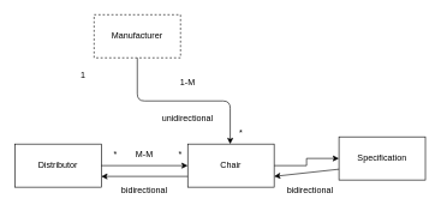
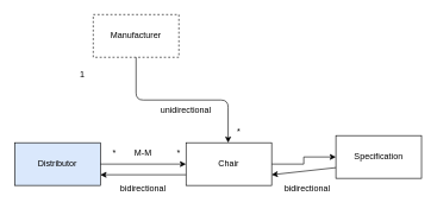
  <mxCell id="0" />
  <mxCell id="1" parent="0" />
  <mxCell id="2" style="edgeStyle=orthogonalEdgeStyle;rounded=0;orthogonalLoop=1;jettySize=auto;html=1;entryX=0;entryY=0.5;entryDx=0;entryDy=0;" parent="1" source="3" target="7" edge="1"><mxGeometry relative="1" as="geometry" /></mxCell>
  <mxCell id="3" value="Chair" style="rounded=0;whiteSpace=wrap;html=1;sketch=0;" parent="1" vertex="1"><mxGeometry x="260" y="200" width="120" height="60" as="geometry" /></mxCell>
  <mxCell id="4" value="Manufacturer" style="rounded=0;whiteSpace=wrap;html=1;sketch=0;dashed=1;" parent="1" vertex="1"><mxGeometry x="130" y="20" width="120" height="60" as="geometry" /></mxCell>
  <mxCell id="5" value="" style="endArrow=classic;html=1;rounded=1;sketch=0;edgeStyle=elbowEdgeStyle;elbow=vertical;entryX=0.25;entryY=1;entryDx=0;entryDy=0;" parent="1" target="16" edge="1" source="4"><mxGeometry width="50" height="50" relative="1" as="geometry"><mxPoint x="360" y="110" as="sourcePoint" /><mxPoint x="470" y="70" as="targetPoint" /></mxGeometry></mxCell>
  <mxCell id="6" style="edgeStyle=orthogonalEdgeStyle;rounded=0;orthogonalLoop=1;jettySize=auto;html=1;exitX=0;exitY=0.75;exitDx=0;exitDy=0;entryX=0;entryY=0.75;entryDx=0;entryDy=0;" parent="1" source="7" target="7" edge="1"><mxGeometry relative="1" as="geometry"><mxPoint x="440" y="220" as="targetPoint" /></mxGeometry></mxCell>
  <mxCell id="7" value="Specification" style="rounded=0;whiteSpace=wrap;html=1;sketch=0;" parent="1" vertex="1"><mxGeometry x="470" y="190" width="120" height="60" as="geometry" /></mxCell>
- <mxCell id="8" value="Distributor" style="rounded=0;whiteSpace=wrap;html=1;sketch=0;" parent="1" vertex="1"><mxGeometry x="20" y="200" width="120" height="60" as="geometry" /></mxCell>
+ <mxCell id="8" value="Distributor" style="rounded=0;whiteSpace=wrap;html=1;sketch=0;fillColor=#dae8fc;" parent="1" vertex="1"><mxGeometry x="20" y="200" width="120" height="60" as="geometry" /></mxCell>
  <mxCell id="9" value="" style="endArrow=classic;html=1;rounded=1;sketch=0;elbow=vertical;entryX=0;entryY=0.5;entryDx=0;entryDy=0;exitX=1;exitY=0.5;exitDx=0;exitDy=0;" parent="1" source="8" target="3" edge="1"><mxGeometry width="50" height="50" relative="1" as="geometry"><mxPoint x="310" y="340" as="sourcePoint" /><mxPoint x="360" y="290" as="targetPoint" /></mxGeometry></mxCell>
- <mxCell id="10" value="1-M" style="text;html=1;strokeColor=none;fillColor=none;align=center;verticalAlign=middle;whiteSpace=wrap;rounded=0;sketch=0;" parent="1" vertex="1"><mxGeometry x="230" y="100" width="60" height="30" as="geometry" /></mxCell>
  <mxCell id="11" value="M-M" style="text;html=1;strokeColor=none;fillColor=none;align=center;verticalAlign=middle;whiteSpace=wrap;rounded=0;sketch=0;" parent="1" vertex="1"><mxGeometry x="170" y="200" width="60" height="30" as="geometry" /></mxCell>
- <mxCell id="12" value="unidirectional" style="text;html=1;strokeColor=none;fillColor=none;align=center;verticalAlign=middle;whiteSpace=wrap;rounded=0;sketch=0;" parent="1" vertex="1"><mxGeometry x="230" y="150" width="60" height="30" as="geometry" /></mxCell>
+ <mxCell id="12" value="unidirectional" style="text;html=1;strokeColor=none;fillColor=none;align=center;verticalAlign=middle;whiteSpace=wrap;rounded=0;sketch=0;" parent="1" vertex="1"><mxGeometry x="230" y="140" width="60" height="30" as="geometry" /></mxCell>
  <mxCell id="13" value="bidirectional" style="text;html=1;strokeColor=none;fillColor=none;align=center;verticalAlign=middle;whiteSpace=wrap;rounded=0;sketch=0;" parent="1" vertex="1"><mxGeometry x="170" y="250" width="60" height="30" as="geometry" /></mxCell>
  <mxCell id="14" value="*" style="text;html=1;strokeColor=none;fillColor=none;align=center;verticalAlign=middle;whiteSpace=wrap;rounded=0;sketch=0;" parent="1" vertex="1"><mxGeometry x="130" y="200" width="60" height="30" as="geometry" /></mxCell>
  <mxCell id="15" value="*" style="text;html=1;strokeColor=none;fillColor=none;align=center;verticalAlign=middle;whiteSpace=wrap;rounded=0;sketch=0;" parent="1" vertex="1"><mxGeometry x="220" y="200" width="60" height="30" as="geometry" /></mxCell>
  <mxCell id="16" value="*" style="text;html=1;strokeColor=none;fillColor=none;align=center;verticalAlign=middle;whiteSpace=wrap;rounded=0;sketch=0;" parent="1" vertex="1"><mxGeometry x="304" y="170" width="60" height="30" as="geometry" /></mxCell>
  <mxCell id="17" value="1" style="text;html=1;strokeColor=none;fillColor=none;align=center;verticalAlign=middle;whiteSpace=wrap;rounded=0;sketch=0;" parent="1" vertex="1"><mxGeometry x="85" y="90" width="60" height="30" as="geometry" /></mxCell>
  <mxCell id="18" value="" style="endArrow=classic;html=1;rounded=0;exitX=0;exitY=0.75;exitDx=0;exitDy=0;entryX=1;entryY=0.75;entryDx=0;entryDy=0;" parent="1" source="3" target="8" edge="1"><mxGeometry width="50" height="50" relative="1" as="geometry"><mxPoint x="290" y="290" as="sourcePoint" /><mxPoint x="340" y="240" as="targetPoint" /></mxGeometry></mxCell>
  <mxCell id="19" value="bidirectional" style="text;html=1;strokeColor=none;fillColor=none;align=center;verticalAlign=middle;whiteSpace=wrap;rounded=0;sketch=0;" vertex="1" parent="1"><mxGeometry x="400" y="250" width="60" height="30" as="geometry" /></mxCell>
  <mxCell id="20" value="" style="endArrow=classic;html=1;rounded=0;entryX=1;entryY=0.75;entryDx=0;entryDy=0;exitX=0;exitY=0.75;exitDx=0;exitDy=0;" edge="1" parent="1" source="7" target="3"><mxGeometry width="50" height="50" relative="1" as="geometry"><mxPoint x="320" y="180" as="sourcePoint" /><mxPoint x="370" y="130" as="targetPoint" /></mxGeometry></mxCell>
